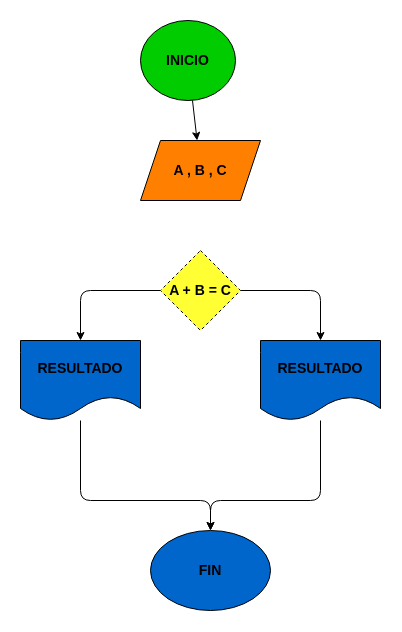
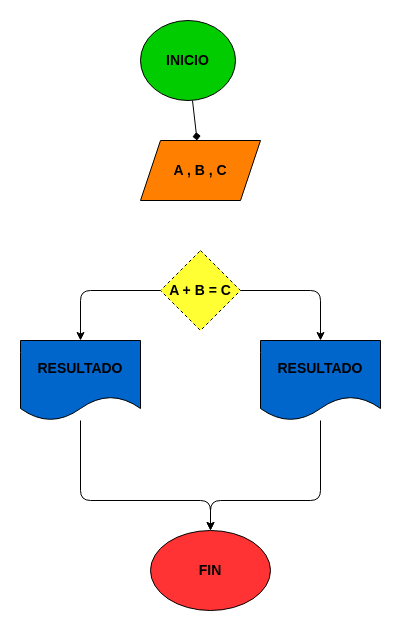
  <mxCell id="0" />
  <mxCell id="1" parent="0" />
- <mxCell id="2" value="" style="edgeStyle=none;html=1;fontSize=14;fontColor=#000000;" edge="1" parent="1" source="3" target="4"><mxGeometry relative="1" as="geometry" /></mxCell>
+ <mxCell id="2" value="" style="edgeStyle=none;html=1;fontSize=14;fontColor=#000000;endArrow=diamond;" edge="1" parent="1" source="3" target="4"><mxGeometry relative="1" as="geometry" /></mxCell>
  <mxCell id="3" value="&lt;font color=&quot;#000000&quot; style=&quot;font-size: 14px;&quot;&gt;&lt;b&gt;INICIO&lt;/b&gt;&lt;/font&gt;" style="ellipse;whiteSpace=wrap;html=1;fillColor=#00CC00;" vertex="1" parent="1"><mxGeometry x="140" y="20" width="95" height="80" as="geometry" /></mxCell>
  <mxCell id="4" value="&lt;b&gt;A , B , C&lt;/b&gt;" style="shape=parallelogram;perimeter=parallelogramPerimeter;whiteSpace=wrap;html=1;fixedSize=1;fontSize=14;fontColor=#000000;fillColor=#FF8000;" vertex="1" parent="1"><mxGeometry x="140" y="140" width="120" height="60" as="geometry" /></mxCell>
  <mxCell id="5" style="edgeStyle=none;html=1;entryX=0.5;entryY=0;entryDx=0;entryDy=0;fontSize=14;fontColor=#000000;" edge="1" parent="1" source="7" target="11"><mxGeometry relative="1" as="geometry"><Array as="points"><mxPoint x="320" y="290" /></Array></mxGeometry></mxCell>
  <mxCell id="6" style="edgeStyle=none;html=1;entryX=0.5;entryY=0;entryDx=0;entryDy=0;fontSize=14;fontColor=#000000;" edge="1" parent="1" source="7" target="9"><mxGeometry relative="1" as="geometry"><Array as="points"><mxPoint x="80" y="290" /></Array></mxGeometry></mxCell>
  <mxCell id="7" value="&lt;b&gt;A + B = C&lt;/b&gt;" style="rhombus;whiteSpace=wrap;html=1;fontSize=14;fontColor=#000000;fillColor=#FFFF33;dashed=1;" vertex="1" parent="1"><mxGeometry x="160" y="250" width="80" height="80" as="geometry" /></mxCell>
  <mxCell id="8" style="edgeStyle=none;html=1;entryX=0.5;entryY=0;entryDx=0;entryDy=0;fontSize=14;fontColor=#000000;" edge="1" parent="1" source="9" target="12"><mxGeometry relative="1" as="geometry"><Array as="points"><mxPoint x="80" y="500" /><mxPoint x="210" y="500" /></Array></mxGeometry></mxCell>
  <mxCell id="9" value="&lt;b&gt;RESULTADO&lt;/b&gt;" style="shape=document;whiteSpace=wrap;html=1;boundedLbl=1;fontSize=14;fontColor=#000000;fillColor=#0066CC;" vertex="1" parent="1"><mxGeometry x="20" y="340" width="120" height="80" as="geometry" /></mxCell>
  <mxCell id="10" style="edgeStyle=none;html=1;fontSize=14;fontColor=#000000;" edge="1" parent="1" source="11"><mxGeometry relative="1" as="geometry"><mxPoint x="210" y="530" as="targetPoint" /><Array as="points"><mxPoint x="320" y="500" /><mxPoint x="210" y="500" /></Array></mxGeometry></mxCell>
  <mxCell id="11" value="&lt;b&gt;RESULTADO&lt;/b&gt;" style="shape=document;whiteSpace=wrap;html=1;boundedLbl=1;fontSize=14;fontColor=#000000;fillColor=#0066CC;" vertex="1" parent="1"><mxGeometry x="260" y="340" width="120" height="80" as="geometry" /></mxCell>
- <mxCell id="12" value="&lt;b&gt;FIN&lt;/b&gt;" style="ellipse;whiteSpace=wrap;html=1;fontSize=14;fontColor=#000000;fillColor=#0066cc;" vertex="1" parent="1"><mxGeometry x="150" y="530" width="120" height="80" as="geometry" /></mxCell>
+ <mxCell id="12" value="&lt;b&gt;FIN&lt;/b&gt;" style="ellipse;whiteSpace=wrap;html=1;fontSize=14;fontColor=#000000;fillColor=#FF3333;" vertex="1" parent="1"><mxGeometry x="150" y="530" width="120" height="80" as="geometry" /></mxCell>
